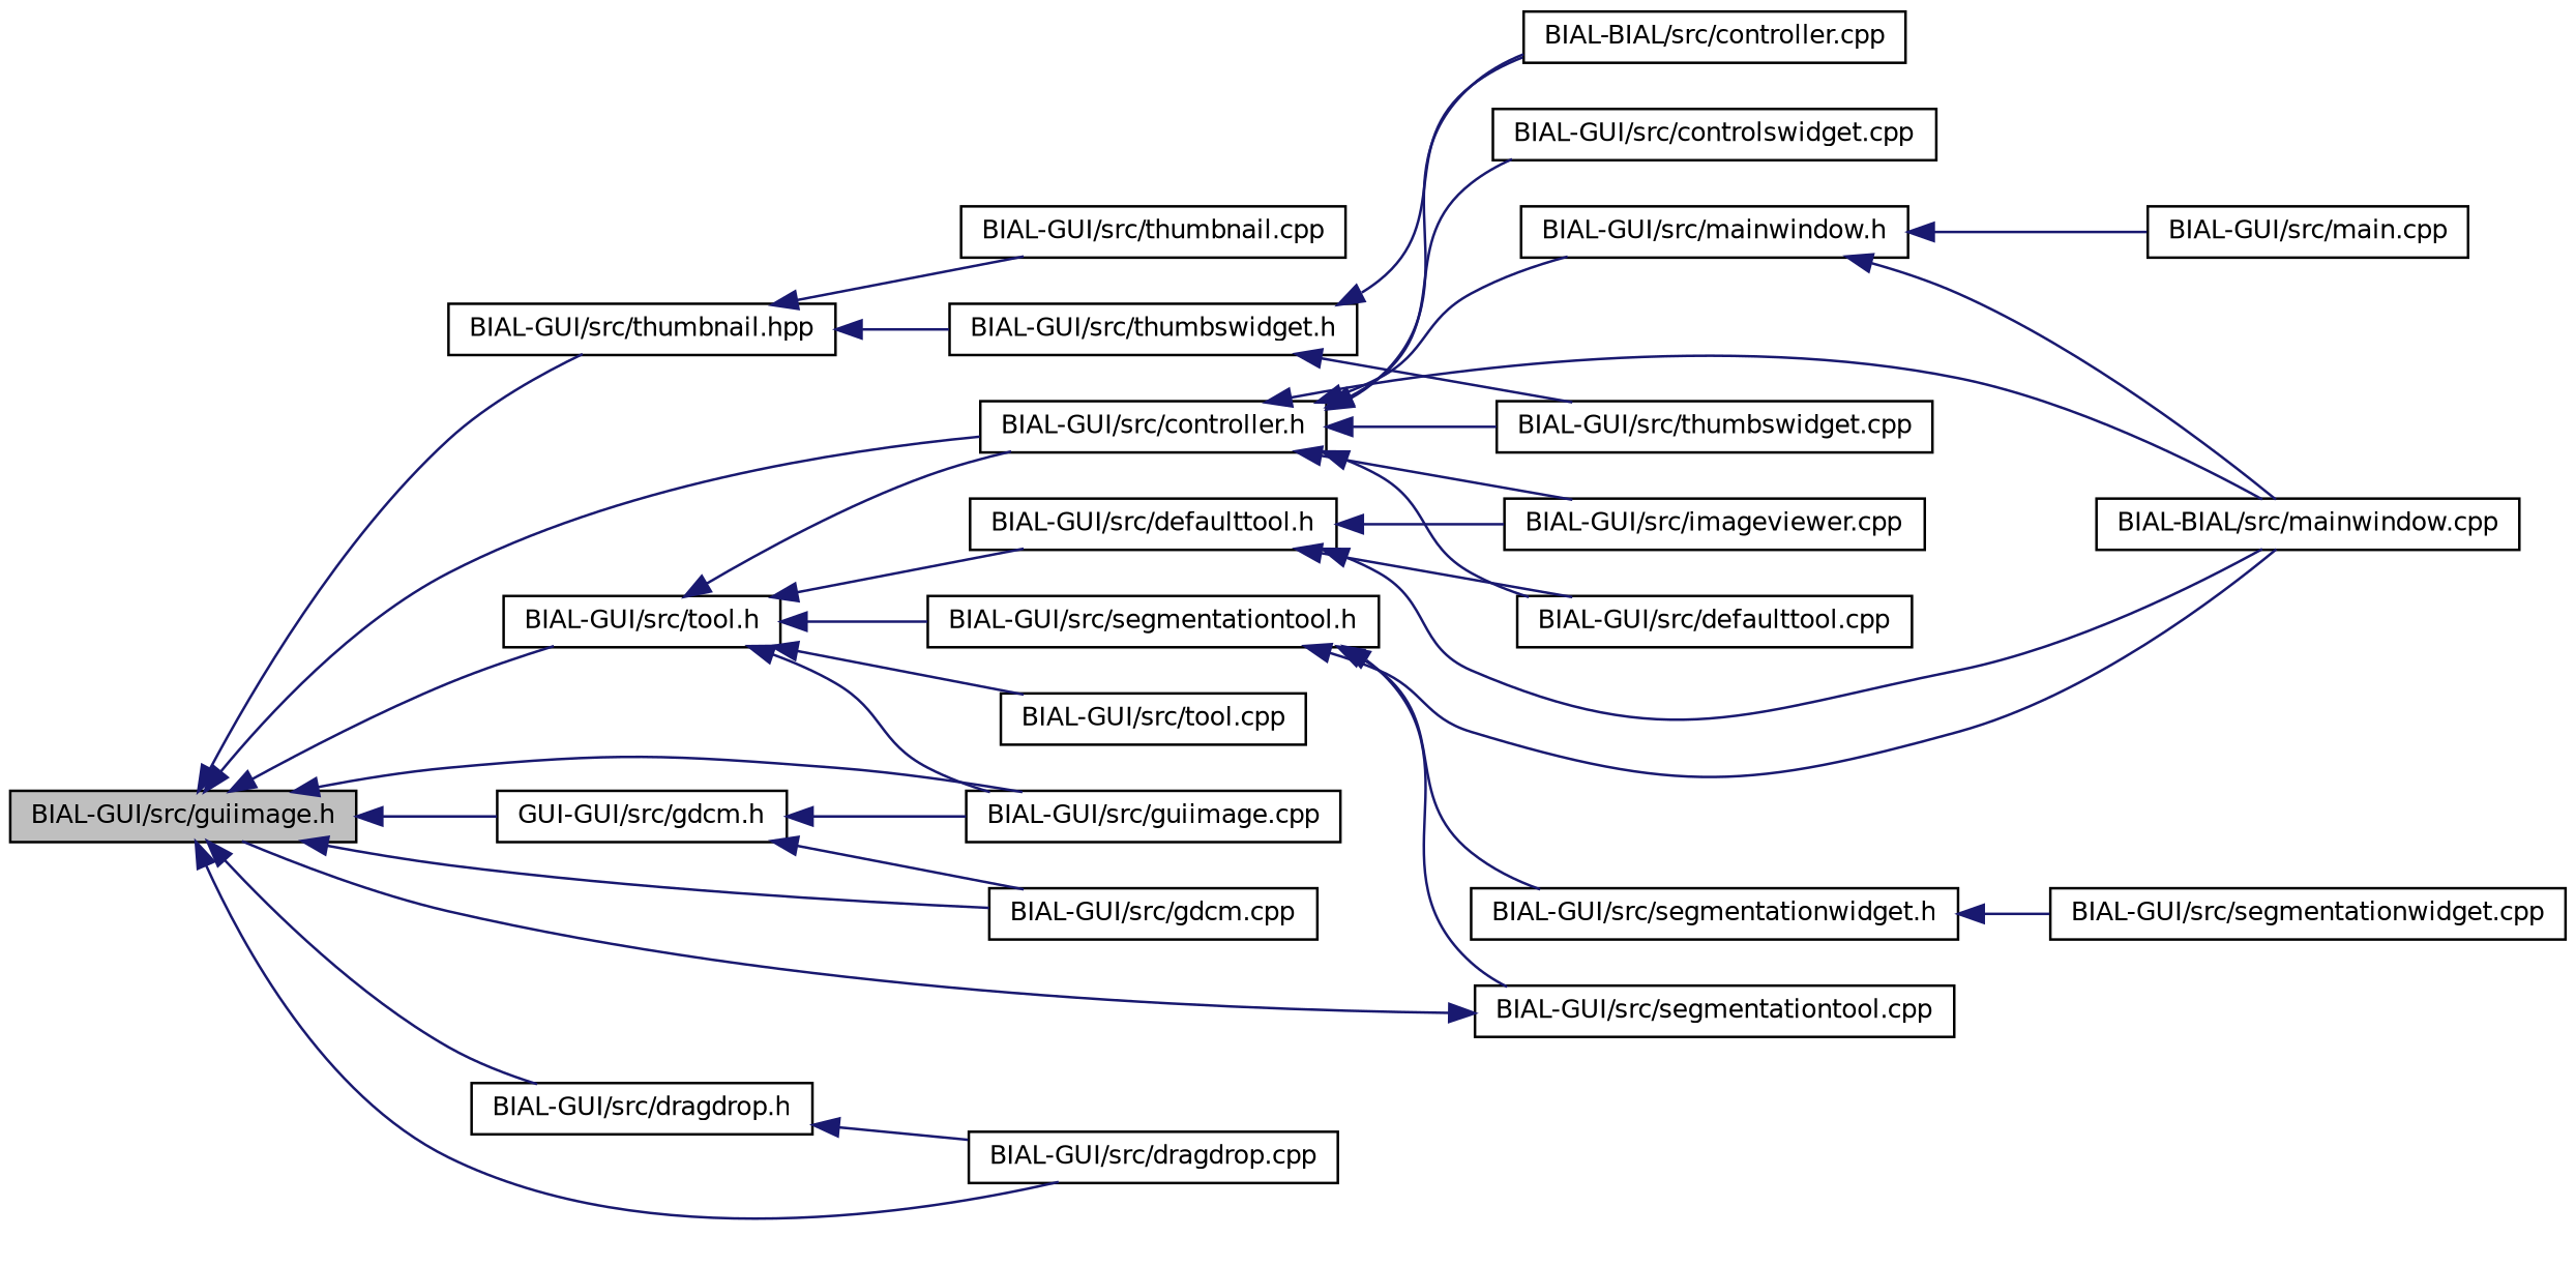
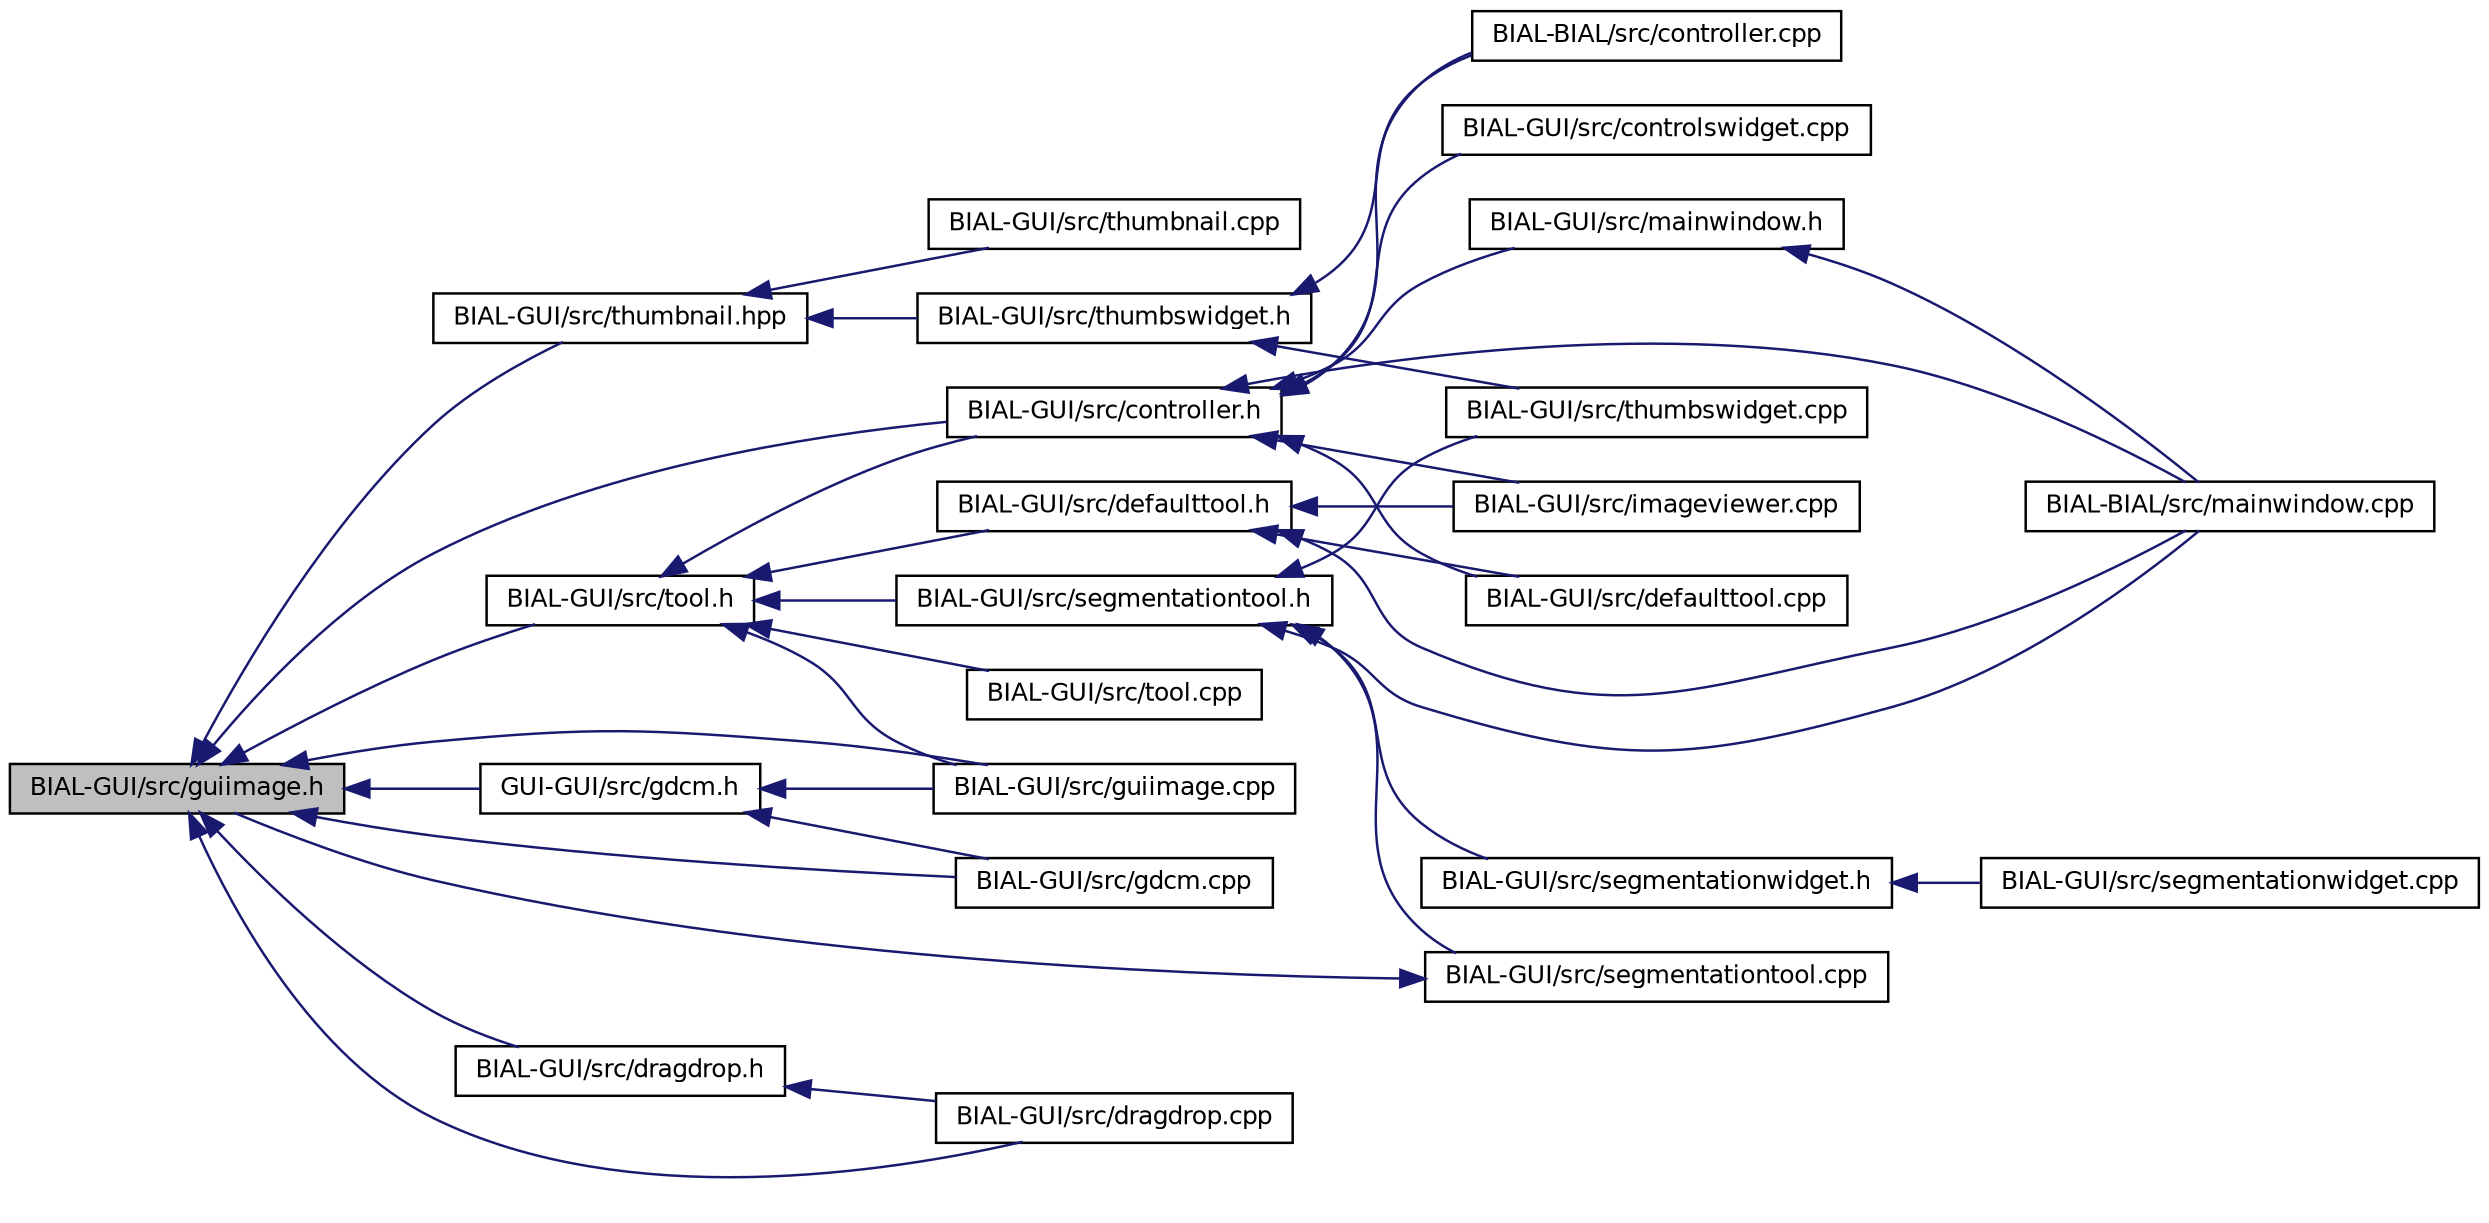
  digraph {
    rankdir=LR
    node [color=black fillcolor=white fontname=Helvetica fontsize=10 shape=record style=filled]
    edge [color=midnightblue dir=back fontname=Helvetica fontsize=10 labelfontname=Helvetica labelfontsize=10 style=solid]
    n1 [fillcolor=grey75 fontcolor=black height=0.2 label="BIAL-GUI/src/guiimage.h" width=0.4]
    n2 [height=0.2 label="BIAL-GUI/src/controller.h" width=0.4]
    n3 [height=0.2 label="BIAL-GUI/src/tool.h" width=0.4]
    n4 [height=0.2 label="BIAL-GUI/src/guiimage.cpp" width=0.4]
    n5 [height=0.2 label="BIAL-GUI/src/thumbnail.hpp" width=0.4]
    n6 [height=0.2 label="BIAL-GUI/src/dragdrop.h" width=0.4]
    n7 [height=0.2 label="BIAL-GUI/src/dragdrop.cpp" width=0.4]
    n8 [height=0.2 label="GUI-GUI/src/gdcm.h" width=0.4]
    n9 [height=0.2 label="BIAL-GUI/src/gdcm.cpp" width=0.4]
    n10 [height=0.2 label="BIAL-BIAL/src/controller.cpp" width=0.4]
    n11 [height=0.2 label="BIAL-GUI/src/controlswidget.cpp" width=0.4]
    n12 [height=0.2 label="BIAL-GUI/src/defaulttool.cpp" width=0.4]
    n13 [height=0.2 label="BIAL-GUI/src/imageviewer.cpp" width=0.4]
    n14 [height=0.2 label="BIAL-GUI/src/mainwindow.h" width=0.4]
    n15 [height=0.2 label="BIAL-BIAL/src/mainwindow.cpp" width=0.4]
    n16 [height=0.2 label="BIAL-GUI/src/thumbswidget.cpp" width=0.4]
    n17 [height=0.2 label="BIAL-GUI/src/defaulttool.h" width=0.4]
    n18 [height=0.2 label="BIAL-GUI/src/segmentationtool.h" width=0.4]
    n19 [height=0.2 label="BIAL-GUI/src/tool.cpp" width=0.4]
    n20 [height=0.2 label="BIAL-GUI/src/segmentationtool.cpp" width=0.4]
    n21 [height=0.2 label="BIAL-GUI/src/thumbswidget.h" width=0.4]
    n22 [height=0.2 label="BIAL-GUI/src/thumbnail.cpp" width=0.4]
-   n23 [height=0.2 label="BIAL-GUI/src/main.cpp" width=0.4]
    n24 [height=0.2 label="BIAL-GUI/src/segmentationwidget.h" width=0.4]
    n25 [height=0.2 label="BIAL-GUI/src/segmentationwidget.cpp" width=0.4]
    n1 -> n2
    n1 -> n3
    n1 -> n4
    n1 -> n5
    n1 -> n6
    n1 -> n7
    n1 -> n8
    n1 -> n9
    n2 -> n10
    n2 -> n11
    n2 -> n12
    n2 -> n13
    n2 -> n14
    n2 -> n15
-   n2 -> n16
+   n18 -> n16
    n3 -> n2
    n3 -> n4
    n3 -> n17
    n3 -> n18
    n3 -> n19
    n5 -> n21
    n5 -> n22
    n6 -> n7
    n8 -> n4
    n8 -> n9
    n14 -> n15
-   n14 -> n23
    n17 -> n12
    n17 -> n13
    n17 -> n15
    n18 -> n15
    n18 -> n20
    n18 -> n24
    n20 -> n1
    n21 -> n10
    n21 -> n16
    n24 -> n25
  }
